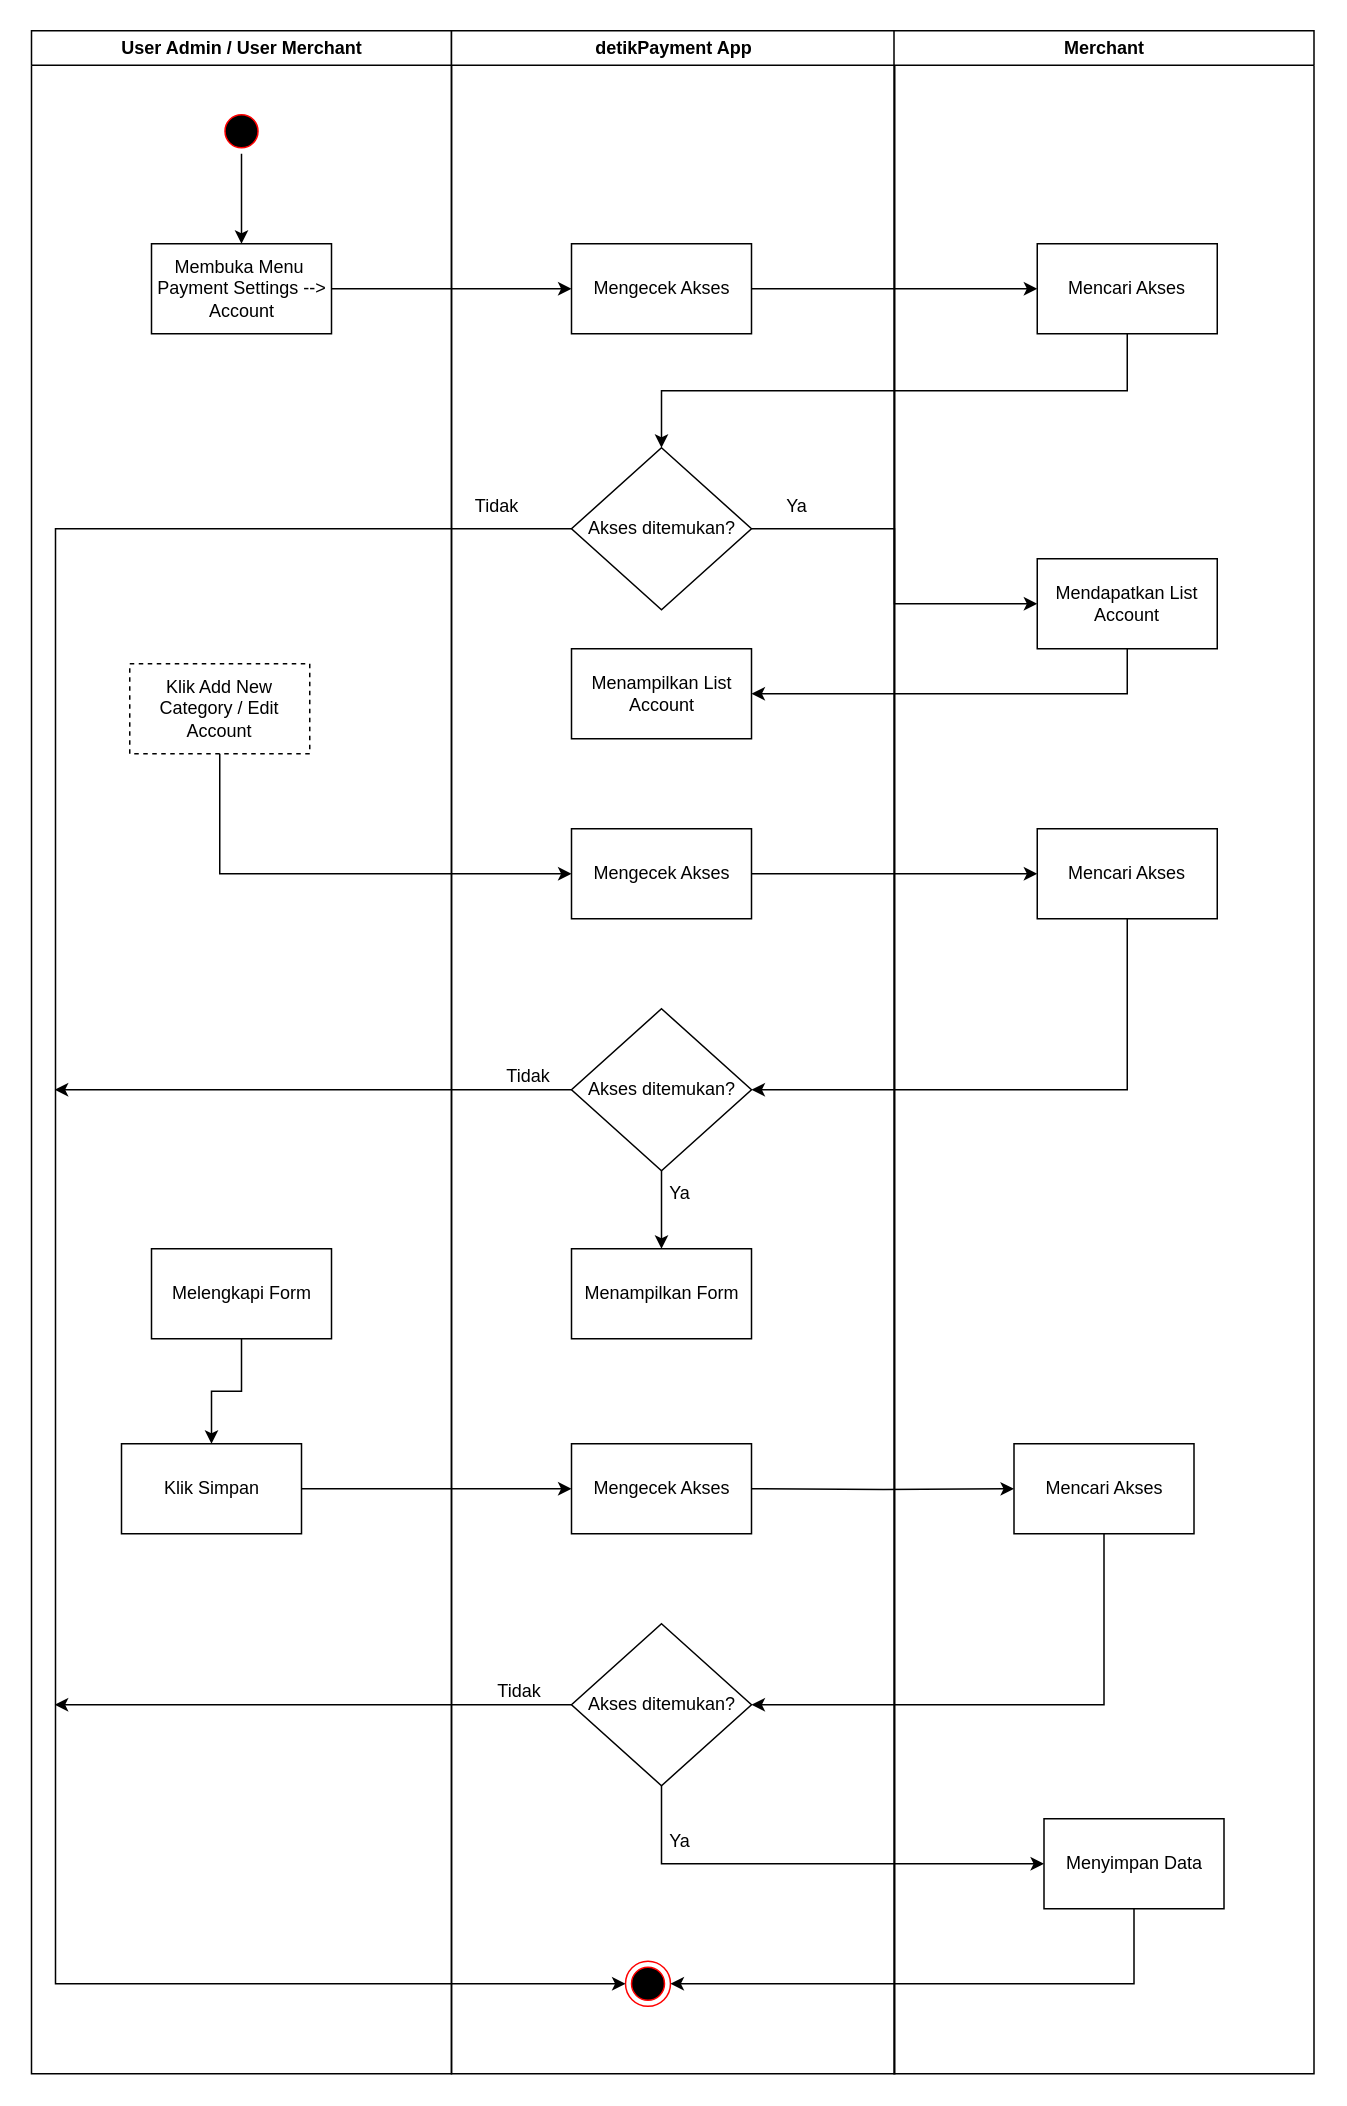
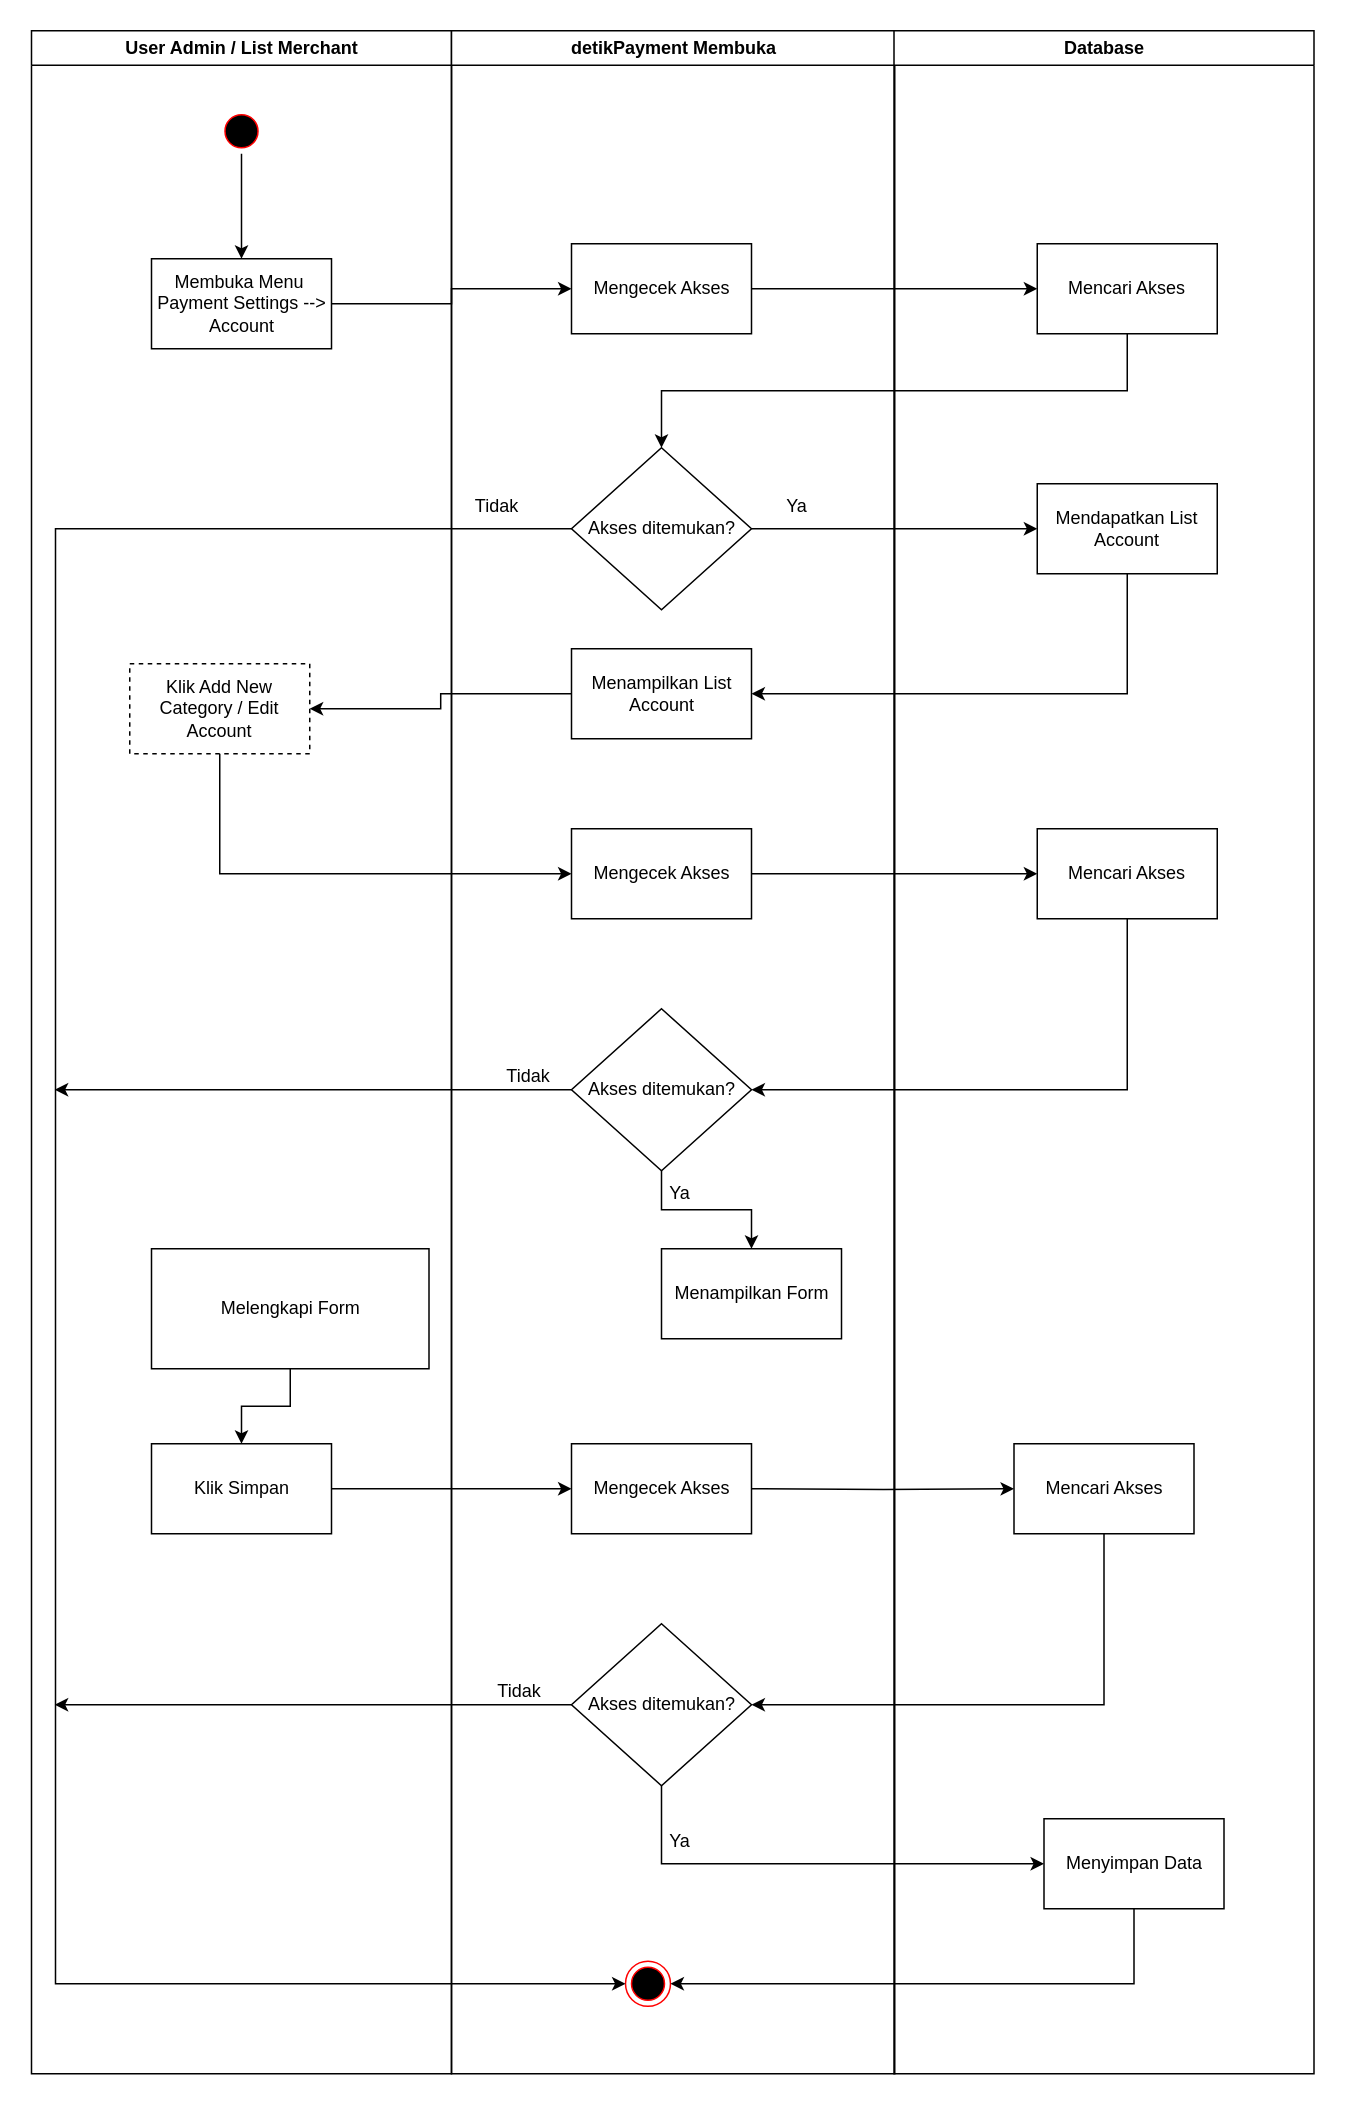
  <mxCell id="0" />
  <mxCell id="1" parent="0" />
- <mxCell id="2" value="User Admin / User Merchant" style="swimlane;whiteSpace=wrap;movable=1;resizable=1;rotatable=1;deletable=1;editable=1;connectable=1;resizeHeight=1;resizeWidth=1;" parent="1" vertex="1"><mxGeometry x="20.5" y="20" width="280" height="1362" as="geometry"><mxRectangle x="164.5" y="128" width="200" height="30" as="alternateBounds" /></mxGeometry></mxCell>
+ <mxCell id="2" value="User Admin / List Merchant" style="swimlane;whiteSpace=wrap;movable=1;resizable=1;rotatable=1;deletable=1;editable=1;connectable=1;resizeHeight=1;resizeWidth=1;" parent="1" vertex="1"><mxGeometry x="20.5" y="20" width="280" height="1362" as="geometry"><mxRectangle x="164.5" y="128" width="200" height="30" as="alternateBounds" /></mxGeometry></mxCell>
  <mxCell id="3" style="edgeStyle=orthogonalEdgeStyle;rounded=0;orthogonalLoop=1;jettySize=auto;html=1;exitX=0.5;exitY=1;exitDx=0;exitDy=0;entryX=0.5;entryY=0;entryDx=0;entryDy=0;" parent="2" source="4" target="5" edge="1"><mxGeometry relative="1" as="geometry" /></mxCell>
  <mxCell id="4" value="" style="ellipse;shape=startState;fillColor=#000000;strokeColor=#ff0000;" parent="2" vertex="1"><mxGeometry x="125" y="52" width="30" height="30" as="geometry" /></mxCell>
- <mxCell id="5" value="Membuka Menu&amp;nbsp;&lt;br style=&quot;border-color: var(--border-color);&quot;&gt;Payment Settings --&amp;gt; Account" style="rounded=0;whiteSpace=wrap;html=1;" parent="2" vertex="1"><mxGeometry x="80" y="142" width="120" height="60" as="geometry" /></mxCell>
+ <mxCell id="5" value="Membuka Menu&amp;nbsp;&lt;br style=&quot;border-color: var(--border-color);&quot;&gt;Payment Settings --&amp;gt; Account" style="rounded=0;whiteSpace=wrap;html=1;" parent="2" vertex="1"><mxGeometry x="80" y="152" width="120" height="60" as="geometry" /></mxCell>
  <mxCell id="6" value="Klik Add New Category / Edit Account" style="rounded=0;whiteSpace=wrap;html=1;dashed=1;" parent="2" vertex="1"><mxGeometry x="65.5" y="422" width="120" height="60" as="geometry" /></mxCell>
  <mxCell id="7" style="edgeStyle=orthogonalEdgeStyle;rounded=0;orthogonalLoop=1;jettySize=auto;html=1;exitX=0.5;exitY=1;exitDx=0;exitDy=0;entryX=0.5;entryY=0;entryDx=0;entryDy=0;" parent="2" source="8" target="9" edge="1"><mxGeometry relative="1" as="geometry" /></mxCell>
- <mxCell id="8" value="Melengkapi Form" style="rounded=0;whiteSpace=wrap;html=1;" parent="2" vertex="1"><mxGeometry x="80" y="812" width="120" height="60" as="geometry" /></mxCell>
- <mxCell id="9" value="Klik Simpan" style="rounded=0;whiteSpace=wrap;html=1;" parent="2" vertex="1"><mxGeometry x="60" y="942" width="120" height="60" as="geometry" /></mxCell>
- <mxCell id="10" value="detikPayment App" style="swimlane;whiteSpace=wrap;movable=1;resizable=1;rotatable=1;deletable=1;editable=1;connectable=1;" parent="1" vertex="1"><mxGeometry x="300.5" y="20" width="295.5" height="1362" as="geometry" /></mxCell>
+ <mxCell id="8" value="Melengkapi Form" style="rounded=0;whiteSpace=wrap;html=1;" parent="2" vertex="1"><mxGeometry x="80" y="812" width="185" height="80" as="geometry" /></mxCell>
+ <mxCell id="9" value="Klik Simpan" style="rounded=0;whiteSpace=wrap;html=1;" parent="2" vertex="1"><mxGeometry x="80" y="942" width="120" height="60" as="geometry" /></mxCell>
+ <mxCell id="10" value="detikPayment Membuka" style="swimlane;whiteSpace=wrap;movable=1;resizable=1;rotatable=1;deletable=1;editable=1;connectable=1;" parent="1" vertex="1"><mxGeometry x="300.5" y="20" width="295.5" height="1362" as="geometry" /></mxCell>
  <mxCell id="11" value="Mengecek Akses" style="rounded=0;whiteSpace=wrap;html=1;" parent="10" vertex="1"><mxGeometry x="80" y="142" width="120" height="60" as="geometry" /></mxCell>
  <mxCell id="12" value="Akses ditemukan?" style="rhombus;whiteSpace=wrap;html=1;" parent="10" vertex="1"><mxGeometry x="80" y="278" width="120" height="108" as="geometry" /></mxCell>
  <mxCell id="13" value="Menampilkan List Account" style="rounded=0;whiteSpace=wrap;html=1;" parent="10" vertex="1"><mxGeometry x="80" y="412" width="120" height="60" as="geometry" /></mxCell>
  <mxCell id="14" value="Mengecek Akses" style="rounded=0;whiteSpace=wrap;html=1;" parent="10" vertex="1"><mxGeometry x="80" y="532" width="120" height="60" as="geometry" /></mxCell>
  <mxCell id="15" value="" style="ellipse;shape=endState;fillColor=#000000;strokeColor=#ff0000" parent="10" vertex="1"><mxGeometry x="116" y="1287" width="30" height="30" as="geometry" /></mxCell>
  <mxCell id="16" style="edgeStyle=orthogonalEdgeStyle;rounded=0;orthogonalLoop=1;jettySize=auto;html=1;entryX=0;entryY=0.5;entryDx=0;entryDy=0;" parent="10" source="12" target="15" edge="1"><mxGeometry relative="1" as="geometry"><Array as="points"><mxPoint x="-264" y="332" /><mxPoint x="-264" y="1302" /></Array><mxPoint x="75.5" y="332" as="sourcePoint" /></mxGeometry></mxCell>
  <mxCell id="17" style="edgeStyle=orthogonalEdgeStyle;rounded=0;orthogonalLoop=1;jettySize=auto;html=1;exitX=0.5;exitY=1;exitDx=0;exitDy=0;entryX=0.5;entryY=0;entryDx=0;entryDy=0;" parent="10" source="18" target="22" edge="1"><mxGeometry relative="1" as="geometry" /></mxCell>
  <mxCell id="18" value="Akses ditemukan?" style="rhombus;whiteSpace=wrap;html=1;" parent="10" vertex="1"><mxGeometry x="80" y="652" width="120" height="108" as="geometry" /></mxCell>
  <mxCell id="19" value="Ya" style="text;html=1;strokeColor=none;fillColor=none;align=center;verticalAlign=middle;whiteSpace=wrap;rounded=0;" parent="10" vertex="1"><mxGeometry x="200" y="302" width="60" height="30" as="geometry" /></mxCell>
  <mxCell id="20" value="Tidak" style="text;html=1;strokeColor=none;fillColor=none;align=center;verticalAlign=middle;whiteSpace=wrap;rounded=0;" parent="10" vertex="1"><mxGeometry y="302" width="60" height="30" as="geometry" /></mxCell>
  <mxCell id="21" value="Tidak" style="text;html=1;strokeColor=none;fillColor=none;align=center;verticalAlign=middle;whiteSpace=wrap;rounded=0;" parent="10" vertex="1"><mxGeometry x="21.5" y="682" width="60" height="30" as="geometry" /></mxCell>
- <mxCell id="22" value="Menampilkan Form" style="rounded=0;whiteSpace=wrap;html=1;" parent="10" vertex="1"><mxGeometry x="80" y="812" width="120" height="60" as="geometry" /></mxCell>
+ <mxCell id="22" value="Menampilkan Form" style="rounded=0;whiteSpace=wrap;html=1;" parent="10" vertex="1"><mxGeometry x="140" y="812" width="120" height="60" as="geometry" /></mxCell>
  <mxCell id="23" value="Mengecek Akses" style="rounded=0;whiteSpace=wrap;html=1;" parent="10" vertex="1"><mxGeometry x="80" y="942" width="120" height="60" as="geometry" /></mxCell>
  <mxCell id="24" value="Akses ditemukan?" style="rhombus;whiteSpace=wrap;html=1;" parent="10" vertex="1"><mxGeometry x="80" y="1062" width="120" height="108" as="geometry" /></mxCell>
  <mxCell id="25" value="Ya" style="text;html=1;strokeColor=none;fillColor=none;align=center;verticalAlign=middle;whiteSpace=wrap;rounded=0;" parent="10" vertex="1"><mxGeometry x="122.5" y="760" width="60" height="30" as="geometry" /></mxCell>
  <mxCell id="26" value="Ya" style="text;html=1;strokeColor=none;fillColor=none;align=center;verticalAlign=middle;whiteSpace=wrap;rounded=0;" parent="10" vertex="1"><mxGeometry x="122.5" y="1192" width="60" height="30" as="geometry" /></mxCell>
  <mxCell id="27" value="Tidak" style="text;html=1;strokeColor=none;fillColor=none;align=center;verticalAlign=middle;whiteSpace=wrap;rounded=0;" parent="10" vertex="1"><mxGeometry x="15.5" y="1092" width="60" height="30" as="geometry" /></mxCell>
- <mxCell id="28" value="Merchant" style="swimlane;whiteSpace=wrap;movable=1;resizable=1;rotatable=1;deletable=1;editable=1;connectable=1;" parent="1" vertex="1"><mxGeometry x="595.5" y="20" width="280" height="1362" as="geometry" /></mxCell>
+ <mxCell id="28" value="Database" style="swimlane;whiteSpace=wrap;movable=1;resizable=1;rotatable=1;deletable=1;editable=1;connectable=1;" parent="1" vertex="1"><mxGeometry x="595.5" y="20" width="280" height="1362" as="geometry" /></mxCell>
  <mxCell id="29" value="Mencari Akses" style="rounded=0;whiteSpace=wrap;html=1;" parent="28" vertex="1"><mxGeometry x="95.5" y="142" width="120" height="60" as="geometry" /></mxCell>
- <mxCell id="30" value="Mendapatkan List Account" style="rounded=0;whiteSpace=wrap;html=1;" parent="28" vertex="1"><mxGeometry x="95.5" y="352" width="120" height="60" as="geometry" /></mxCell>
+ <mxCell id="30" value="Mendapatkan List Account" style="rounded=0;whiteSpace=wrap;html=1;" parent="28" vertex="1"><mxGeometry x="95.5" y="302" width="120" height="60" as="geometry" /></mxCell>
  <mxCell id="31" value="Mencari Akses" style="rounded=0;whiteSpace=wrap;html=1;" parent="28" vertex="1"><mxGeometry x="95.5" y="532" width="120" height="60" as="geometry" /></mxCell>
  <mxCell id="32" value="Mencari Akses" style="rounded=0;whiteSpace=wrap;html=1;" parent="28" vertex="1"><mxGeometry x="80" y="942" width="120" height="60" as="geometry" /></mxCell>
  <mxCell id="33" value="Menyimpan Data" style="rounded=0;whiteSpace=wrap;html=1;" parent="28" vertex="1"><mxGeometry x="100" y="1192" width="120" height="60" as="geometry" /></mxCell>
  <mxCell id="34" style="edgeStyle=orthogonalEdgeStyle;rounded=0;orthogonalLoop=1;jettySize=auto;html=1;exitX=0.5;exitY=1;exitDx=0;exitDy=0;entryX=1;entryY=0.5;entryDx=0;entryDy=0;" parent="1" source="30" target="13" edge="1"><mxGeometry relative="1" as="geometry" /></mxCell>
+ <mxCell id="35" style="edgeStyle=orthogonalEdgeStyle;rounded=0;orthogonalLoop=1;jettySize=auto;html=1;exitX=0;exitY=0.5;exitDx=0;exitDy=0;entryX=1;entryY=0.5;entryDx=0;entryDy=0;" parent="1" source="13" target="6" edge="1"><mxGeometry relative="1" as="geometry" /></mxCell>
  <mxCell id="36" style="edgeStyle=orthogonalEdgeStyle;rounded=0;orthogonalLoop=1;jettySize=auto;html=1;exitX=1;exitY=0.5;exitDx=0;exitDy=0;entryX=0;entryY=0.5;entryDx=0;entryDy=0;" parent="1" source="5" target="11" edge="1"><mxGeometry relative="1" as="geometry" /></mxCell>
  <mxCell id="37" style="edgeStyle=orthogonalEdgeStyle;rounded=0;orthogonalLoop=1;jettySize=auto;html=1;exitX=1;exitY=0.5;exitDx=0;exitDy=0;entryX=0;entryY=0.5;entryDx=0;entryDy=0;" parent="1" source="11" target="29" edge="1"><mxGeometry relative="1" as="geometry" /></mxCell>
  <mxCell id="38" style="edgeStyle=orthogonalEdgeStyle;rounded=0;orthogonalLoop=1;jettySize=auto;html=1;exitX=0.5;exitY=1;exitDx=0;exitDy=0;entryX=0;entryY=0.5;entryDx=0;entryDy=0;" parent="1" source="6" target="14" edge="1"><mxGeometry relative="1" as="geometry" /></mxCell>
  <mxCell id="39" style="edgeStyle=orthogonalEdgeStyle;rounded=0;orthogonalLoop=1;jettySize=auto;html=1;exitX=1;exitY=0.5;exitDx=0;exitDy=0;entryX=0;entryY=0.5;entryDx=0;entryDy=0;" parent="1" source="14" target="31" edge="1"><mxGeometry relative="1" as="geometry" /></mxCell>
  <mxCell id="40" style="edgeStyle=orthogonalEdgeStyle;rounded=0;orthogonalLoop=1;jettySize=auto;html=1;exitX=0.5;exitY=1;exitDx=0;exitDy=0;entryX=1;entryY=0.5;entryDx=0;entryDy=0;" parent="1" source="31" target="18" edge="1"><mxGeometry relative="1" as="geometry" /></mxCell>
  <mxCell id="41" style="edgeStyle=orthogonalEdgeStyle;rounded=0;orthogonalLoop=1;jettySize=auto;html=1;exitX=0;exitY=0.5;exitDx=0;exitDy=0;" parent="1" source="18" edge="1"><mxGeometry relative="1" as="geometry"><mxPoint x="36" y="726" as="targetPoint" /></mxGeometry></mxCell>
  <mxCell id="42" style="edgeStyle=orthogonalEdgeStyle;rounded=0;orthogonalLoop=1;jettySize=auto;html=1;exitX=0.5;exitY=1;exitDx=0;exitDy=0;entryX=0.5;entryY=0;entryDx=0;entryDy=0;" parent="1" source="29" target="12" edge="1"><mxGeometry relative="1" as="geometry" /></mxCell>
  <mxCell id="43" style="edgeStyle=orthogonalEdgeStyle;rounded=0;orthogonalLoop=1;jettySize=auto;html=1;exitX=1;exitY=0.5;exitDx=0;exitDy=0;entryX=0;entryY=0.5;entryDx=0;entryDy=0;" parent="1" source="12" target="30" edge="1"><mxGeometry relative="1" as="geometry" /></mxCell>
  <mxCell id="44" style="edgeStyle=orthogonalEdgeStyle;rounded=0;orthogonalLoop=1;jettySize=auto;html=1;exitX=1;exitY=0.5;exitDx=0;exitDy=0;entryX=0;entryY=0.5;entryDx=0;entryDy=0;" parent="1" source="9" edge="1"><mxGeometry relative="1" as="geometry"><mxPoint x="380.5" y="992" as="targetPoint" /></mxGeometry></mxCell>
  <mxCell id="45" style="edgeStyle=orthogonalEdgeStyle;rounded=0;orthogonalLoop=1;jettySize=auto;html=1;exitX=1;exitY=0.5;exitDx=0;exitDy=0;entryX=0;entryY=0.5;entryDx=0;entryDy=0;" parent="1" target="32" edge="1"><mxGeometry relative="1" as="geometry"><mxPoint x="500.5" y="992" as="sourcePoint" /></mxGeometry></mxCell>
  <mxCell id="46" style="edgeStyle=orthogonalEdgeStyle;rounded=0;orthogonalLoop=1;jettySize=auto;html=1;exitX=0.5;exitY=1;exitDx=0;exitDy=0;entryX=1;entryY=0.5;entryDx=0;entryDy=0;" parent="1" source="32" target="24" edge="1"><mxGeometry relative="1" as="geometry" /></mxCell>
  <mxCell id="47" style="edgeStyle=orthogonalEdgeStyle;rounded=0;orthogonalLoop=1;jettySize=auto;html=1;exitX=0;exitY=0.5;exitDx=0;exitDy=0;" parent="1" source="24" edge="1"><mxGeometry relative="1" as="geometry"><mxPoint x="36" y="1136" as="targetPoint" /></mxGeometry></mxCell>
  <mxCell id="48" style="edgeStyle=orthogonalEdgeStyle;rounded=0;orthogonalLoop=1;jettySize=auto;html=1;exitX=0.5;exitY=1;exitDx=0;exitDy=0;entryX=0;entryY=0.5;entryDx=0;entryDy=0;" parent="1" source="24" target="33" edge="1"><mxGeometry relative="1" as="geometry" /></mxCell>
  <mxCell id="49" style="edgeStyle=orthogonalEdgeStyle;rounded=0;orthogonalLoop=1;jettySize=auto;html=1;exitX=0.5;exitY=1;exitDx=0;exitDy=0;entryX=1;entryY=0.5;entryDx=0;entryDy=0;" parent="1" source="33" target="15" edge="1"><mxGeometry relative="1" as="geometry" /></mxCell>
